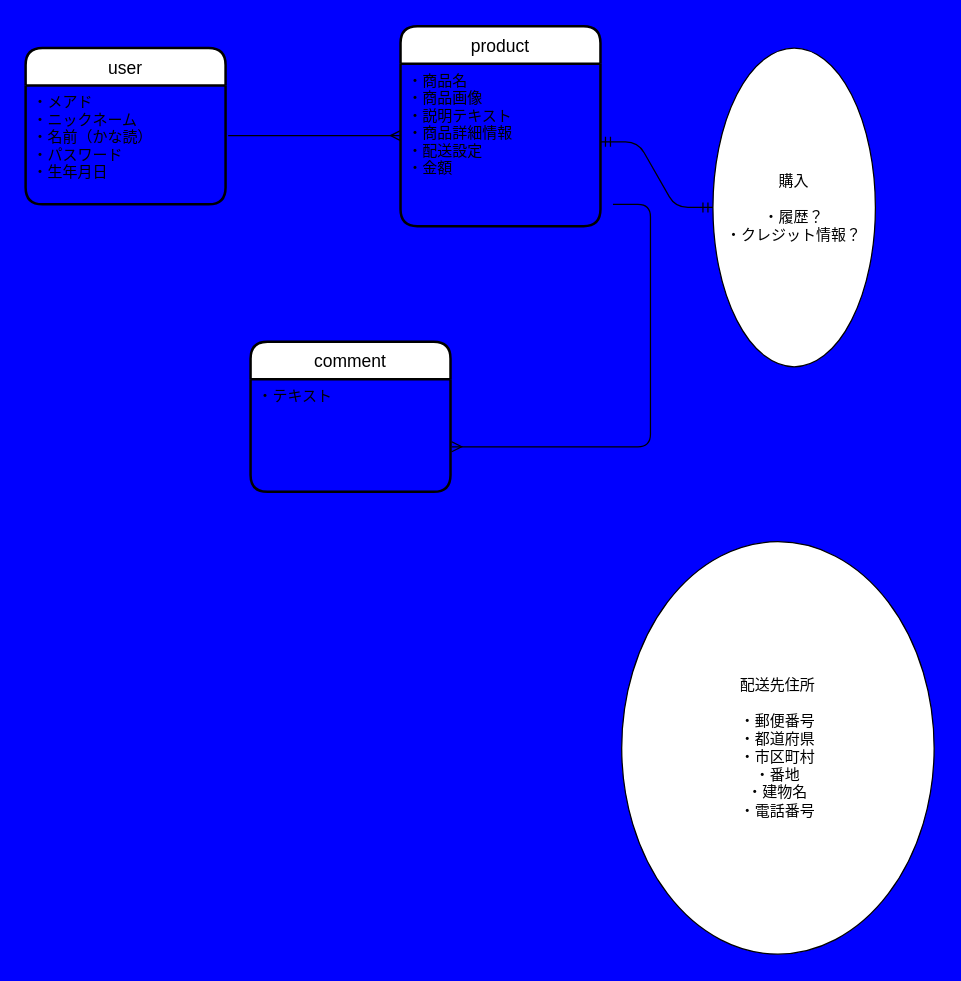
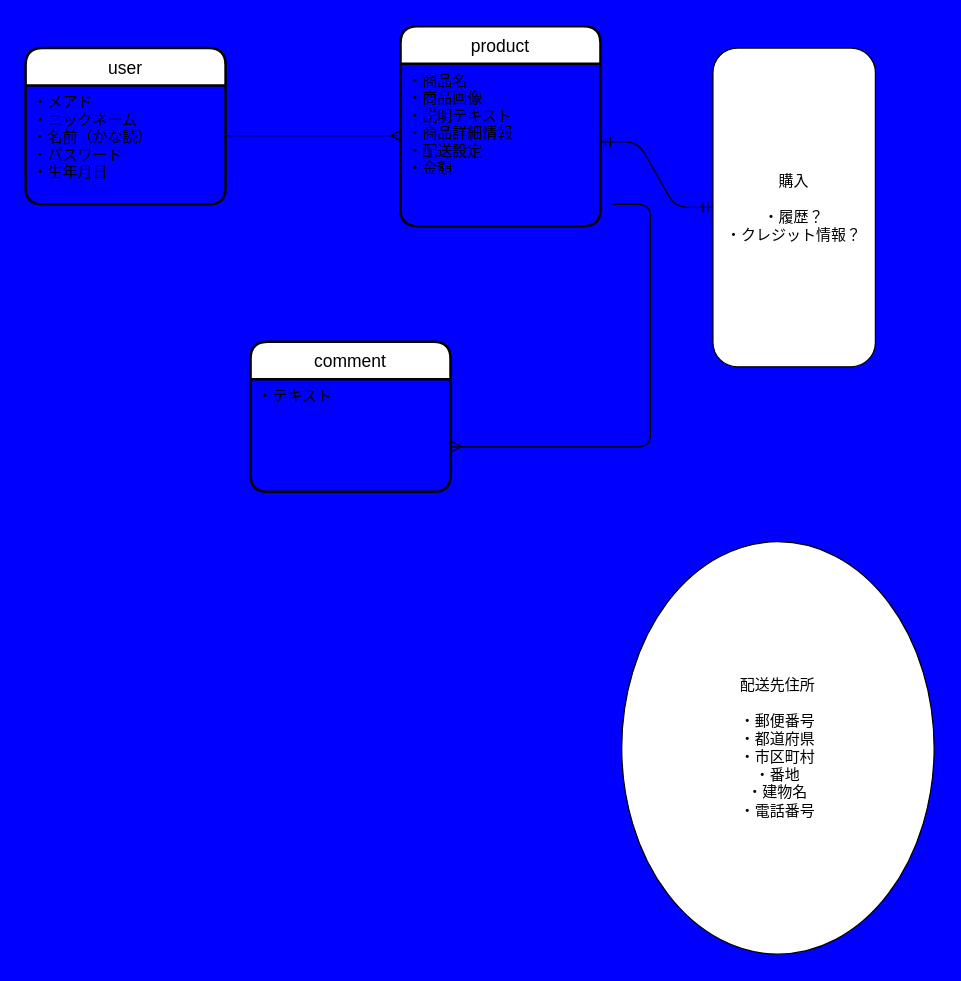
  <mxCell id="0" />
  <mxCell id="1" parent="0" />
  <mxCell id="2" value="user" style="swimlane;childLayout=stackLayout;horizontal=1;startSize=30;horizontalStack=0;rounded=1;fontSize=14;fontStyle=0;strokeWidth=2;resizeParent=0;resizeLast=1;shadow=0;dashed=0;align=center;" vertex="1" parent="1"><mxGeometry x="20" y="38" width="160" height="125" as="geometry" /></mxCell>
  <mxCell id="3" value="・メアド&#10;・ニックネーム&#10;・名前（かな読）&#10;・パスワード&#10;・生年月日&#10;&#10;" style="align=left;strokeColor=none;fillColor=none;spacingLeft=4;fontSize=12;verticalAlign=top;resizable=0;rotatable=0;part=1;" vertex="1" parent="2"><mxGeometry y="30" width="160" height="95" as="geometry" /></mxCell>
  <mxCell id="4" value="product" style="swimlane;childLayout=stackLayout;horizontal=1;startSize=30;horizontalStack=0;rounded=1;fontSize=14;fontStyle=0;strokeWidth=2;resizeParent=0;resizeLast=1;shadow=0;dashed=0;align=center;" vertex="1" parent="1"><mxGeometry x="320" y="20.5" width="160" height="160" as="geometry" /></mxCell>
  <mxCell id="5" value="・商品名&#10;・商品画像&#10;・説明テキスト&#10;・商品詳細情報&#10;・配送設定&#10;・金額&#10;" style="align=left;strokeColor=none;fillColor=none;spacingLeft=4;fontSize=12;verticalAlign=top;resizable=0;rotatable=0;part=1;" vertex="1" parent="4"><mxGeometry y="30" width="160" height="130" as="geometry" /></mxCell>
  <mxCell id="6" value="comment" style="swimlane;childLayout=stackLayout;horizontal=1;startSize=30;horizontalStack=0;rounded=1;fontSize=14;fontStyle=0;strokeWidth=2;resizeParent=0;resizeLast=1;shadow=0;dashed=0;align=center;" vertex="1" parent="1"><mxGeometry x="200" y="273" width="160" height="120" as="geometry" /></mxCell>
  <mxCell id="7" value="・テキスト&#10;" style="align=left;strokeColor=none;fillColor=none;spacingLeft=4;fontSize=12;verticalAlign=top;resizable=0;rotatable=0;part=1;" vertex="1" parent="6"><mxGeometry y="30" width="160" height="90" as="geometry" /></mxCell>
- <mxCell id="8" value="購入&lt;br&gt;&lt;br&gt;・履歴？&lt;br&gt;・クレジット情報？" style="ellipse;whiteSpace=wrap;html=1;align=center;" vertex="1" parent="1"><mxGeometry x="570" y="38" width="130" height="255" as="geometry" /></mxCell>
+ <mxCell id="8" value="購入&lt;br&gt;&lt;br&gt;・履歴？&lt;br&gt;・クレジット情報？" style="whiteSpace=wrap;html=1;align=center;rounded=1;" vertex="1" parent="1"><mxGeometry x="570" y="38" width="130" height="255" as="geometry" /></mxCell>
  <mxCell id="9" value="配送先住所&lt;br&gt;&lt;br&gt;・郵便番号&lt;br&gt;・都道府県&lt;br&gt;・市区町村&lt;br&gt;・番地&lt;br&gt;・建物名&lt;br&gt;・電話番号" style="ellipse;whiteSpace=wrap;html=1;align=center;" vertex="1" parent="1"><mxGeometry x="497" y="433" width="250" height="330" as="geometry" /></mxCell>
  <mxCell id="10" value="" style="edgeStyle=entityRelationEdgeStyle;fontSize=12;html=1;endArrow=ERmandOne;startArrow=ERmandOne;entryX=0;entryY=0.5;entryDx=0;entryDy=0;" edge="1" parent="1" target="8"><mxGeometry width="100" height="100" relative="1" as="geometry"><mxPoint x="480" y="113" as="sourcePoint" /><mxPoint x="580" y="13" as="targetPoint" /></mxGeometry></mxCell>
  <mxCell id="11" value="" style="edgeStyle=entityRelationEdgeStyle;fontSize=12;html=1;endArrow=ERmany;exitX=1.013;exitY=0.421;exitDx=0;exitDy=0;exitPerimeter=0;" edge="1" parent="1" source="3"><mxGeometry width="100" height="100" relative="1" as="geometry"><mxPoint x="190" y="108" as="sourcePoint" /><mxPoint x="320" y="108" as="targetPoint" /></mxGeometry></mxCell>
  <mxCell id="12" value="" style="edgeStyle=entityRelationEdgeStyle;fontSize=12;html=1;endArrow=ERmany;entryX=1.006;entryY=0.6;entryDx=0;entryDy=0;entryPerimeter=0;" edge="1" parent="1" target="7"><mxGeometry width="100" height="100" relative="1" as="geometry"><mxPoint x="490" y="163" as="sourcePoint" /><mxPoint x="510" y="353" as="targetPoint" /></mxGeometry></mxCell>
